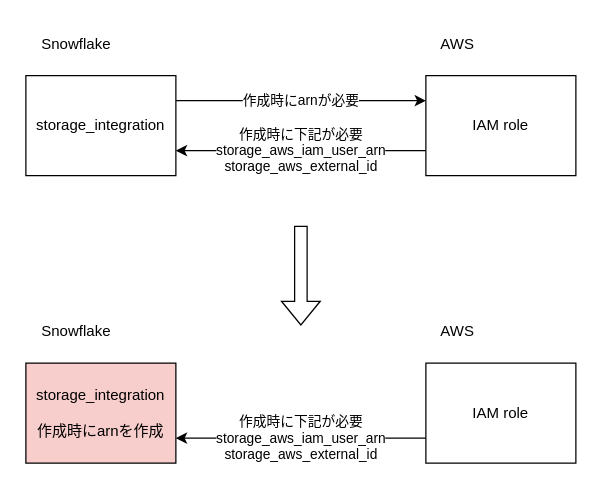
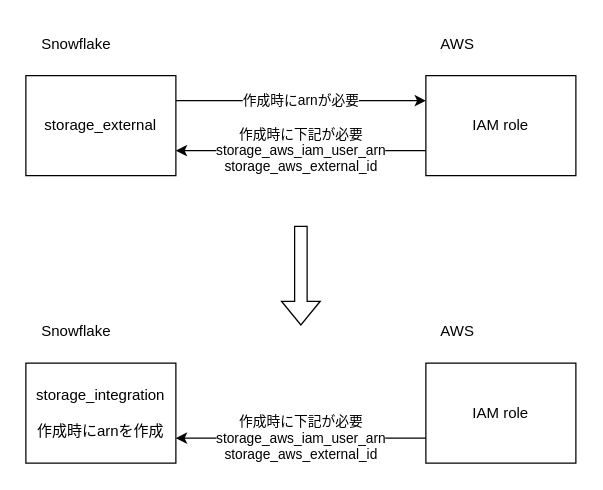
  <mxCell id="0" />
  <mxCell id="1" parent="0" />
- <mxCell id="2" value="storage_integration" style="rounded=0;whiteSpace=wrap;html=1;" parent="1" vertex="1"><mxGeometry x="20" y="60" width="120" height="80" as="geometry" /></mxCell>
+ <mxCell id="2" value="storage_external" style="rounded=0;whiteSpace=wrap;html=1;" parent="1" vertex="1"><mxGeometry x="20" y="60" width="120" height="80" as="geometry" /></mxCell>
  <mxCell id="3" value="IAM role" style="rounded=0;whiteSpace=wrap;html=1;" parent="1" vertex="1"><mxGeometry x="340" y="60" width="120" height="80" as="geometry" /></mxCell>
  <mxCell id="4" value="作成時にarnが必要" style="endArrow=classic;html=1;rounded=0;exitX=1;exitY=0.25;exitDx=0;exitDy=0;entryX=0;entryY=0.25;entryDx=0;entryDy=0;" parent="1" source="2" target="3" edge="1"><mxGeometry width="50" height="50" relative="1" as="geometry"><mxPoint x="330" y="200" as="sourcePoint" /><mxPoint x="380" y="150" as="targetPoint" /></mxGeometry></mxCell>
  <mxCell id="5" value="作成時に下記が必要&lt;br&gt;storage_aws_iam_user_arn&lt;br&gt;storage_aws_external_id" style="endArrow=classic;html=1;rounded=0;entryX=1;entryY=0.75;entryDx=0;entryDy=0;exitX=0;exitY=0.75;exitDx=0;exitDy=0;" parent="1" source="3" target="2" edge="1"><mxGeometry width="50" height="50" relative="1" as="geometry"><mxPoint x="330" y="200" as="sourcePoint" /><mxPoint x="380" y="150" as="targetPoint" /></mxGeometry></mxCell>
  <mxCell id="6" value="" style="shape=flexArrow;endArrow=classic;html=1;rounded=0;" parent="1" edge="1"><mxGeometry width="50" height="50" relative="1" as="geometry"><mxPoint x="240" y="180" as="sourcePoint" /><mxPoint x="240" y="260" as="targetPoint" /></mxGeometry></mxCell>
  <mxCell id="7" value="AWS" style="text;html=1;align=center;verticalAlign=middle;resizable=0;points=[];autosize=1;strokeColor=none;fillColor=none;" parent="1" vertex="1"><mxGeometry x="340" y="20" width="50" height="30" as="geometry" /></mxCell>
  <mxCell id="8" value="Snowflake" style="text;html=1;align=center;verticalAlign=middle;resizable=0;points=[];autosize=1;strokeColor=none;fillColor=none;" parent="1" vertex="1"><mxGeometry x="20" y="20" width="80" height="30" as="geometry" /></mxCell>
- <mxCell id="9" value="storage_integration&lt;br&gt;&lt;br&gt;作成時にarnを作成" style="rounded=0;whiteSpace=wrap;html=1;fillColor=#f8cecc;" vertex="1" parent="1"><mxGeometry x="20" y="290" width="120" height="80" as="geometry" /></mxCell>
+ <mxCell id="9" value="storage_integration&lt;br&gt;&lt;br&gt;作成時にarnを作成" style="rounded=0;whiteSpace=wrap;html=1;" vertex="1" parent="1"><mxGeometry x="20" y="290" width="120" height="80" as="geometry" /></mxCell>
  <mxCell id="10" value="IAM role" style="rounded=0;whiteSpace=wrap;html=1;" vertex="1" parent="1"><mxGeometry x="340" y="290" width="120" height="80" as="geometry" /></mxCell>
  <mxCell id="11" value="作成時に下記が必要&lt;br&gt;storage_aws_iam_user_arn&lt;br&gt;storage_aws_external_id" style="endArrow=classic;html=1;rounded=0;entryX=1;entryY=0.75;entryDx=0;entryDy=0;exitX=0;exitY=0.75;exitDx=0;exitDy=0;" edge="1" parent="1" source="10" target="9"><mxGeometry width="50" height="50" relative="1" as="geometry"><mxPoint x="330" y="430" as="sourcePoint" /><mxPoint x="380" y="380" as="targetPoint" /></mxGeometry></mxCell>
  <mxCell id="12" value="AWS" style="text;html=1;align=center;verticalAlign=middle;resizable=0;points=[];autosize=1;strokeColor=none;fillColor=none;" vertex="1" parent="1"><mxGeometry x="340" y="250" width="50" height="30" as="geometry" /></mxCell>
  <mxCell id="13" value="Snowflake" style="text;html=1;align=center;verticalAlign=middle;resizable=0;points=[];autosize=1;strokeColor=none;fillColor=none;" vertex="1" parent="1"><mxGeometry x="20" y="250" width="80" height="30" as="geometry" /></mxCell>
